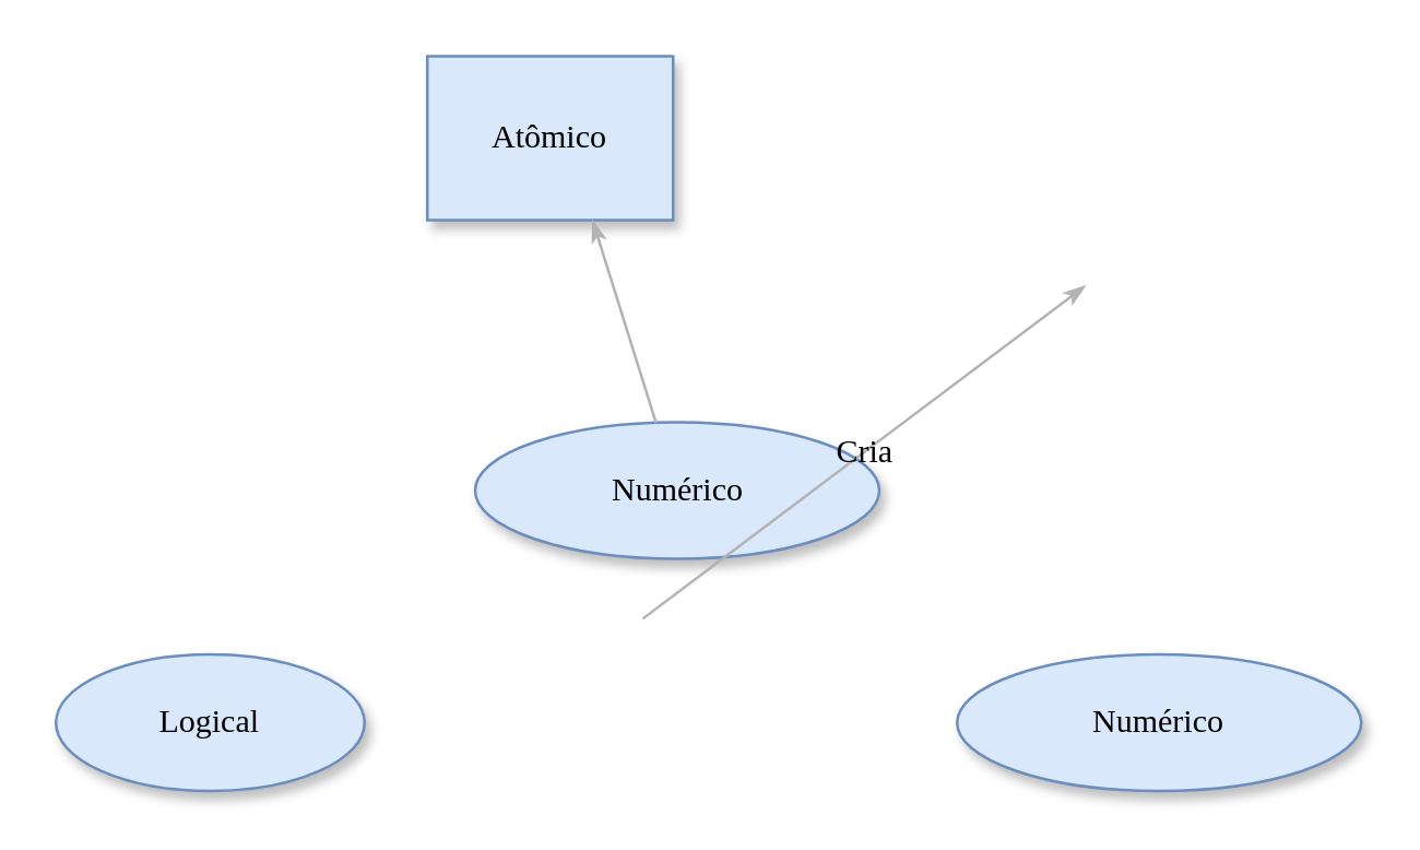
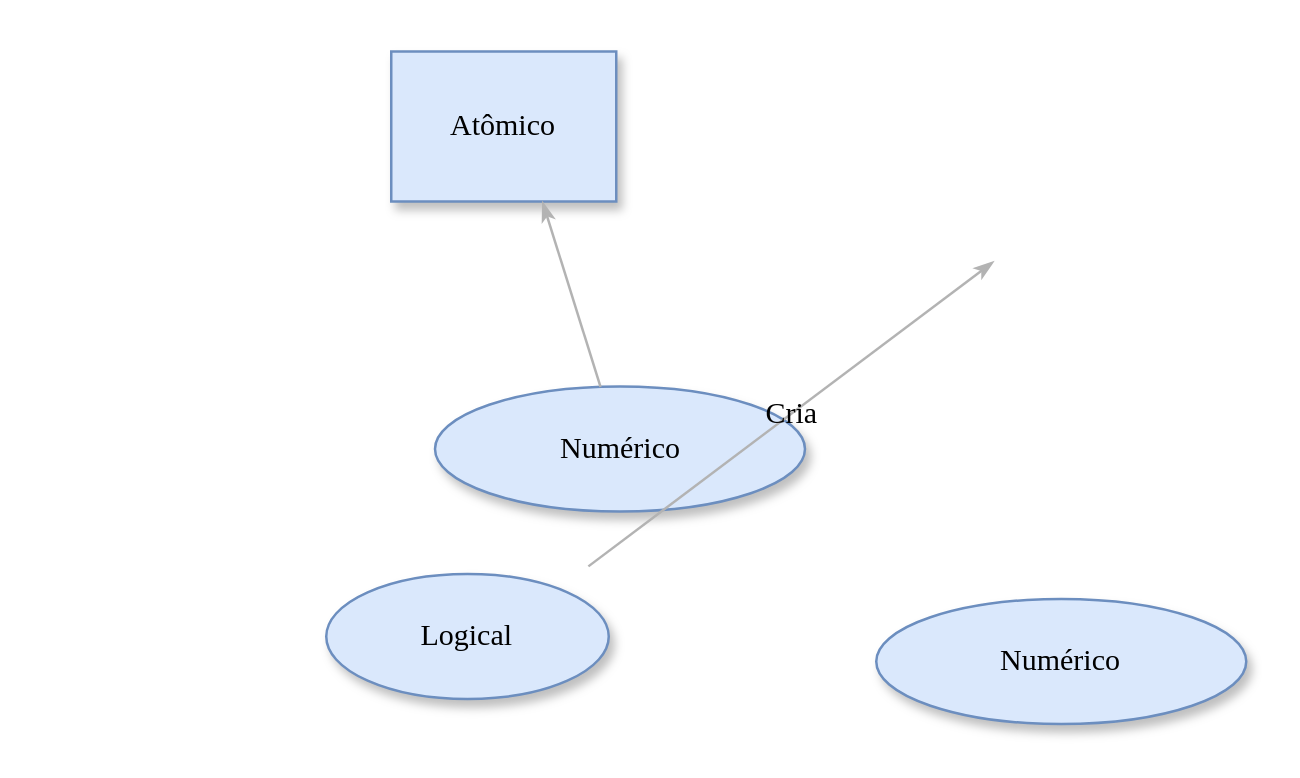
  <mxCell id="0" />
  <mxCell id="1" parent="0" />
  <mxCell id="2" value="Atômico" style="whiteSpace=wrap;html=1;shadow=1;comic=0;labelBackgroundColor=none;strokeColor=#6c8ebf;strokeWidth=1;fillColor=#dae8fc;fontFamily=Verdana;fontSize=12;align=center;rounded=0;" parent="1" vertex="1"><mxGeometry x="156" y="20" width="90" height="60" as="geometry" /></mxCell>
- <mxCell id="3" value="Logical" style="ellipse;whiteSpace=wrap;html=1;rounded=0;shadow=1;comic=0;labelBackgroundColor=none;strokeColor=#6c8ebf;strokeWidth=1;fillColor=#dae8fc;fontFamily=Verdana;fontSize=12;align=center;" parent="1" vertex="1"><mxGeometry x="20" y="239" width="113" height="50" as="geometry" /></mxCell>
+ <mxCell id="3" value="Logical" style="ellipse;whiteSpace=wrap;html=1;rounded=0;shadow=1;comic=0;labelBackgroundColor=none;strokeColor=#6c8ebf;strokeWidth=1;fillColor=#dae8fc;fontFamily=Verdana;fontSize=12;align=center;" parent="1" vertex="1"><mxGeometry x="130" y="229" width="113" height="50" as="geometry" /></mxCell>
  <mxCell id="4" value="Armazena" style="edgeStyle=none;rounded=1;html=1;labelBackgroundColor=none;startArrow=none;startFill=0;startSize=5;endArrow=classicThin;endFill=1;endSize=5;jettySize=auto;orthogonalLoop=1;strokeColor=#B3B3B3;strokeWidth=1;fontFamily=Verdana;fontSize=12;fontColor=#000000;exitX=0.778;exitY=0.917;exitDx=0;exitDy=0;exitPerimeter=0;" edge="1" parent="1"><mxGeometry relative="1" as="geometry"><mxPoint x="440.02" y="99.02" as="sourcePoint" /><Array as="points" /></mxGeometry></mxCell>
  <mxCell id="5" value="Numérico" style="ellipse;whiteSpace=wrap;html=1;rounded=0;shadow=1;comic=0;labelBackgroundColor=none;strokeColor=#6c8ebf;strokeWidth=1;fillColor=#dae8fc;fontFamily=Verdana;fontSize=12;align=center;" vertex="1" parent="1"><mxGeometry x="173.5" y="154" width="148" height="50" as="geometry" /></mxCell>
  <mxCell id="6" value="" style="edgeStyle=none;rounded=1;html=1;labelBackgroundColor=none;startArrow=none;startFill=0;startSize=5;endArrow=classicThin;endFill=1;endSize=5;jettySize=auto;orthogonalLoop=1;strokeColor=#B3B3B3;strokeWidth=1;fontFamily=Verdana;fontSize=12;fontColor=#000000;entryX=0.672;entryY=1;entryDx=0;entryDy=0;entryPerimeter=0;" edge="1" parent="1" source="5" target="2"><mxGeometry relative="1" as="geometry"><mxPoint x="108.358" y="225.947" as="sourcePoint" /><mxPoint x="214.5" y="114" as="targetPoint" /><Array as="points" /></mxGeometry></mxCell>
  <mxCell id="7" value="Cria" style="edgeStyle=none;rounded=1;html=1;labelBackgroundColor=none;startArrow=none;startFill=0;startSize=5;endArrow=classicThin;endFill=1;endSize=5;jettySize=auto;orthogonalLoop=1;strokeColor=#B3B3B3;strokeWidth=1;fontFamily=Verdana;fontSize=12;fontColor=#000000;entryX=0.3;entryY=1;entryDx=0;entryDy=0;entryPerimeter=0;" edge="1" parent="1"><mxGeometry relative="1" as="geometry"><mxPoint x="234.858" y="225.947" as="sourcePoint" /><mxPoint x="397" y="104" as="targetPoint" /><Array as="points" /></mxGeometry></mxCell>
  <mxCell id="8" value="Numérico" style="ellipse;whiteSpace=wrap;html=1;rounded=0;shadow=1;comic=0;labelBackgroundColor=none;strokeColor=#6c8ebf;strokeWidth=1;fillColor=#dae8fc;fontFamily=Verdana;fontSize=12;align=center;" vertex="1" parent="1"><mxGeometry x="350" y="239" width="148" height="50" as="geometry" /></mxCell>
